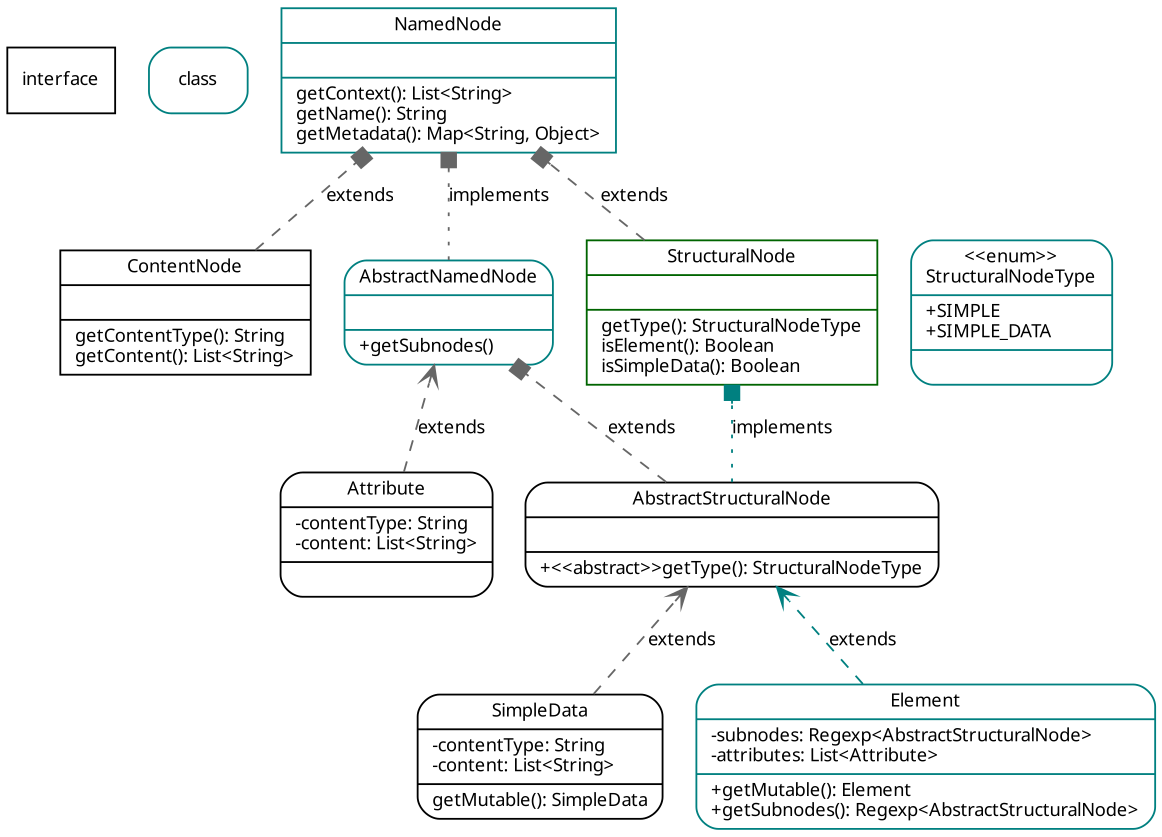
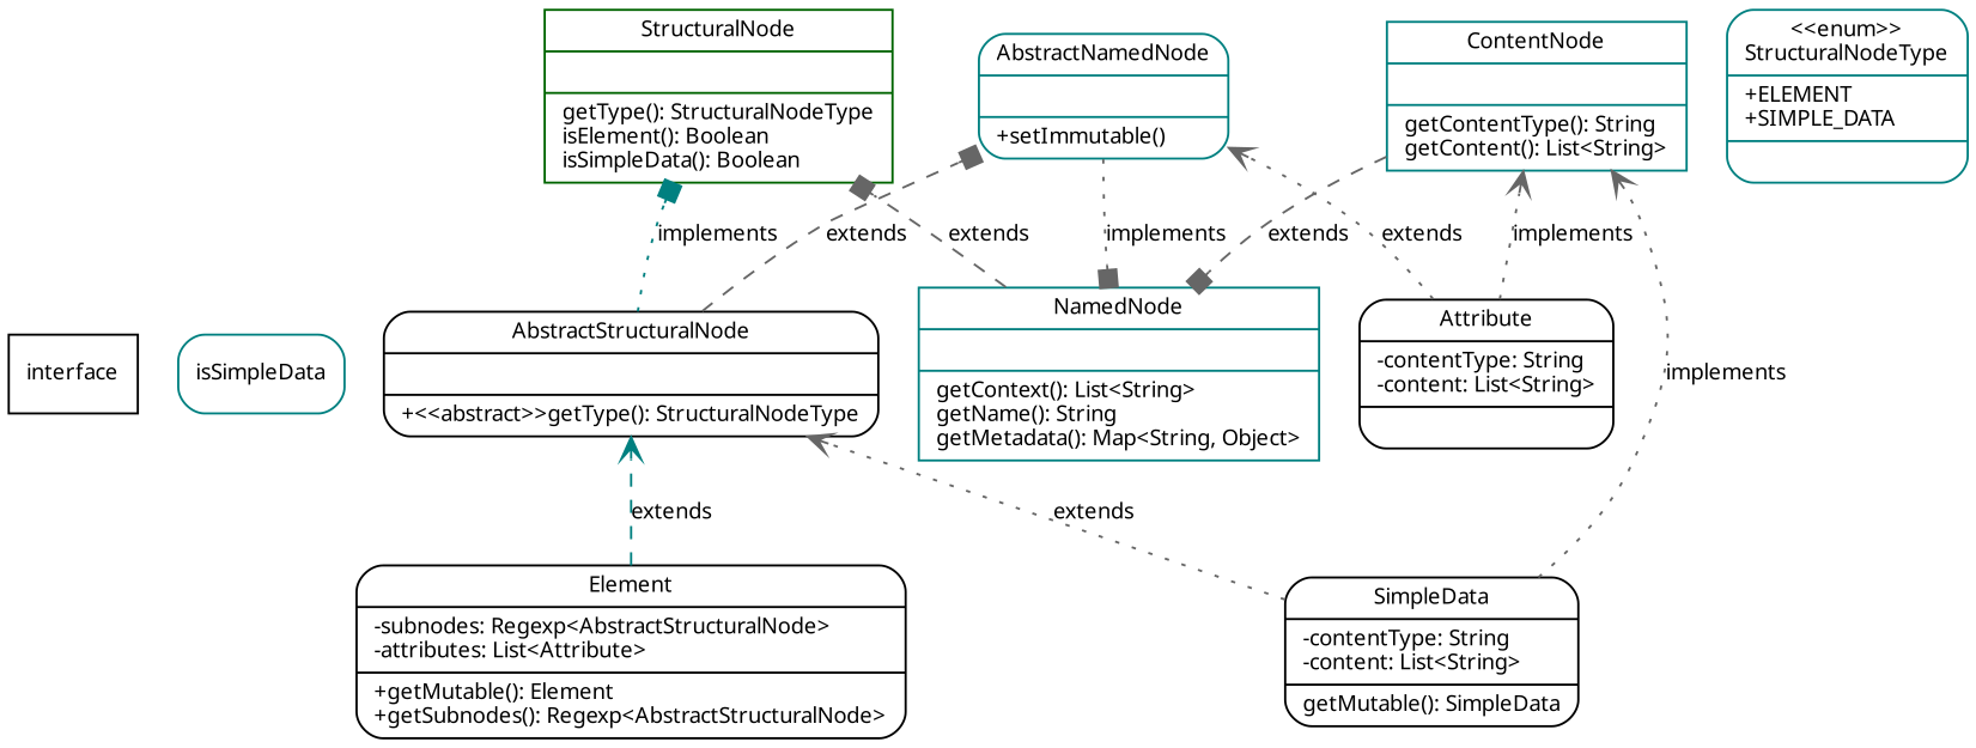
  digraph {
    rankdir=BT
    node [color=black fontname="TeXGyrePagella-Regular" fontsize=10 shape=record style=rounded]
    edge [arrowhead=box color=gray40 fontname="TeXGyrePagella-Regular" fontsize=10 style=dashed]
    interface [shape=box style=solid]
-   n2 [color=teal label=class shape=box]
+   n2 [color=teal label=isSimpleData shape=box]
    n3 [color=teal label="{<head> NamedNode|<fields> |<methods> getContext():\ List\<String\>\lgetName():\ String\lgetMetadata():\ Map\<String, Object\>}" style=""]
-   n4 [label="{<head> ContentNode|<fields> |<methods> getContentType():\ String\lgetContent():\ List\<String\>\l}" style=""]
-   n5 [color=teal label="{<head> AbstractNamedNode|<fields> |<methods> +getSubnodes()\l}"]
+   n4 [color=teal label="{<head> ContentNode|<fields> |<methods> getContentType():\ String\lgetContent():\ List\<String\>\l}" style=""]
+   n5 [color=teal label="{<head> AbstractNamedNode|<fields> |<methods> +setImmutable()\l}"]
    n6 [color=darkgreen label="{<head> StructuralNode|<fields> |<methods> getType():\ StructuralNodeType\lisElement():\ Boolean\lisSimpleData():\ Boolean\l}" style=""]
-   n7 [color=teal label="{<head> \<\<enum\>\>\nStructuralNodeType|<fields> +SIMPLE\l+SIMPLE_DATA\l|<methods> }"]
+   n7 [color=teal label="{<head> \<\<enum\>\>\nStructuralNodeType|<fields> +ELEMENT\l+SIMPLE_DATA\l|<methods> }"]
    n8 [label="{<head> Attribute|<fields> -contentType:\ String\l-content:\ List\<String\>|<methods> }"]
    n9 [label="{<head> AbstractStructuralNode|<fields> |<methods>+\<\<abstract\>\>getType(): StructuralNodeType\l}"]
    n10 [label="{<head> SimpleData|<fields> -contentType:\ String\l-content:\ List\<String\>\l|<methods> getMutable():\ SimpleData}"]
-   n11 [color=teal label="{<head> Element|<fields> -subnodes:\ Regexp\<AbstractStructuralNode\>\l-attributes:\ List\<Attribute\>\l|<methods> +getMutable():\ Element\l+getSubnodes():\ Regexp\<AbstractStructuralNode\>\l}"]
+   n11 [label="{<head> Element|<fields> -subnodes:\ Regexp\<AbstractStructuralNode\>\l-attributes:\ List\<Attribute\>\l|<methods> +getMutable():\ Element\l+getSubnodes():\ Regexp\<AbstractStructuralNode\>\l}"]
    subgraph sub_1 {
      rank=same
      interface
      n2
      n3
    }
    subgraph sub_2 {
      rank=same
      n4
      n5
      n6
      n7
    }
    n4 -> n3 [label=extends]
    n5 -> n3 [label=implements style=dotted]
-   n6 -> n3 [label=extends]
-   n8 -> n5 [arrowhead=vee label=extends]
+   n3 -> n6 [label=extends]
+   n8 -> n4 [arrowhead=vee label=implements style=dotted]
+   n8 -> n5 [arrowhead=vee label=extends style=dotted]
    n9 -> n5 [label=extends]
    n9 -> n6 [color=teal label=implements style=dotted]
-   n10 -> n9 [arrowhead=vee label=extends]
+   n10 -> n4 [arrowhead=vee label=implements style=dotted]
+   n10 -> n9 [arrowhead=vee label=extends style=dotted]
    n11 -> n9 [arrowhead=vee color=teal label=extends]
  }
